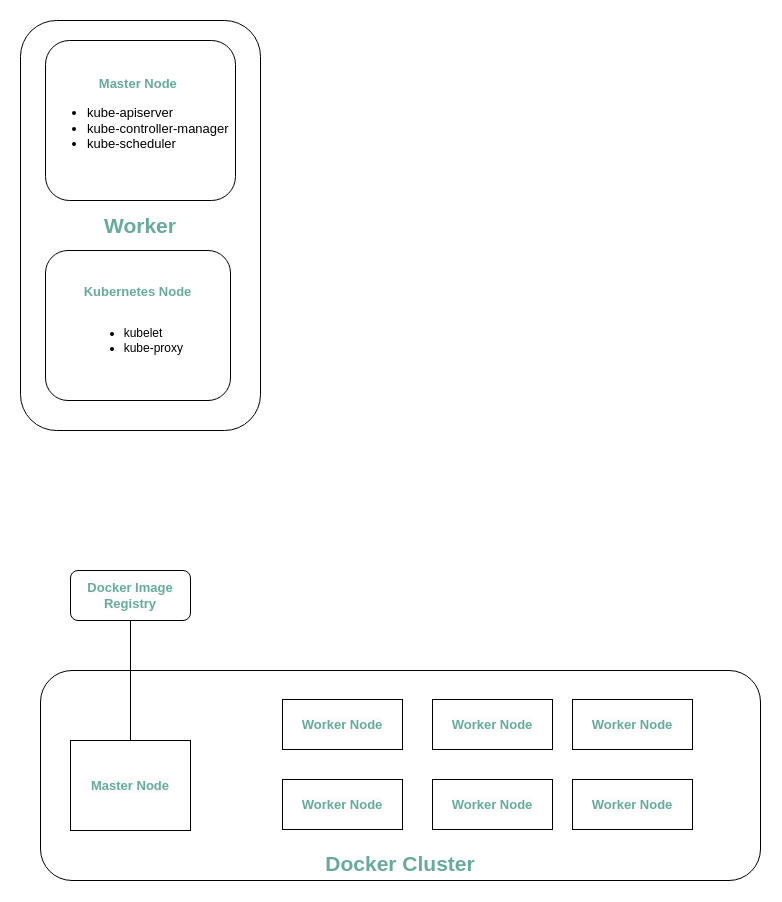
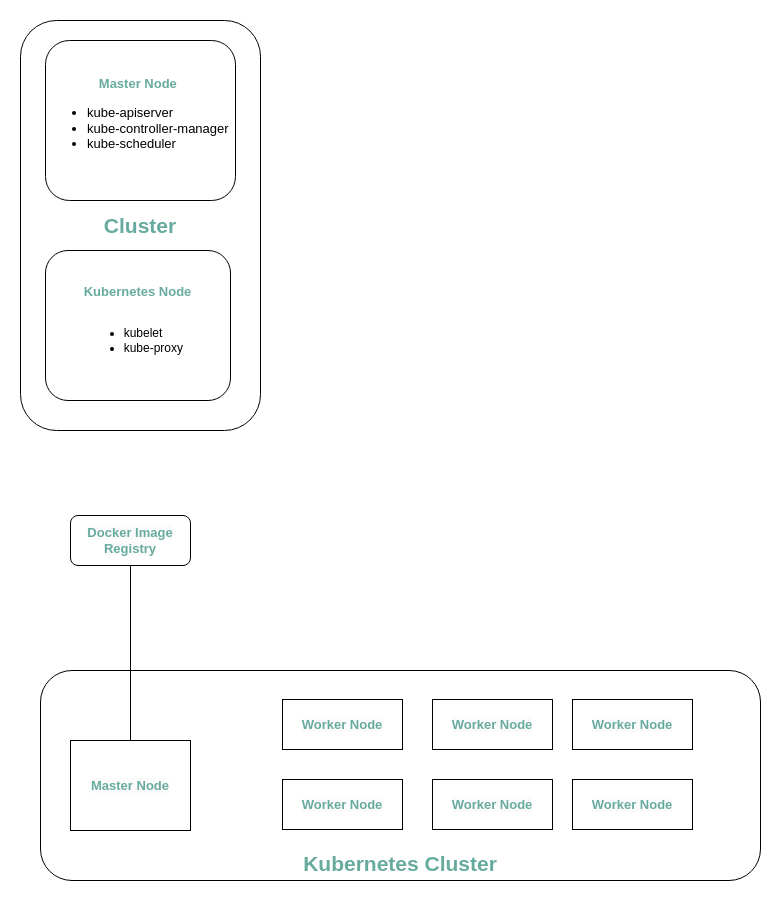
  <mxCell id="0" />
  <mxCell id="1" parent="0" />
- <mxCell id="2" value="&lt;font style=&quot;font-size: 21px;&quot;&gt;Worker&lt;/font&gt;" style="rounded=1;whiteSpace=wrap;html=1;fontColor=#67AB9F;fontStyle=1" vertex="1" parent="1"><mxGeometry x="20" y="20" width="240" height="410" as="geometry" /></mxCell>
+ <mxCell id="2" value="&lt;font style=&quot;font-size: 21px;&quot;&gt;Cluster&lt;/font&gt;" style="rounded=1;whiteSpace=wrap;html=1;fontColor=#67AB9F;fontStyle=1" vertex="1" parent="1"><mxGeometry x="20" y="20" width="240" height="410" as="geometry" /></mxCell>
  <mxCell id="3" value="&lt;div style=&quot;&quot;&gt;&lt;span style=&quot;background-color: initial;&quot;&gt;&lt;font color=&quot;#67ab9f&quot; style=&quot;font-size: 13px;&quot;&gt;&lt;b&gt;Kubernetes Node&lt;/b&gt;&lt;/font&gt;&lt;/span&gt;&lt;/div&gt;&lt;div style=&quot;&quot;&gt;&lt;span style=&quot;background-color: initial; text-align: left;&quot;&gt;&lt;br&gt;&lt;/span&gt;&lt;/div&gt;&lt;div&gt;&lt;ul&gt;&lt;li style=&quot;text-align: left;&quot;&gt;&lt;span style=&quot;background-color: initial;&quot;&gt;kubelet&lt;/span&gt;&lt;/li&gt;&lt;li style=&quot;text-align: left;&quot;&gt;&lt;span style=&quot;background-color: initial;&quot;&gt;kube-proxy&lt;/span&gt;&lt;/li&gt;&lt;/ul&gt;&lt;/div&gt;" style="rounded=1;whiteSpace=wrap;html=1;align=center;" vertex="1" parent="1"><mxGeometry x="45" y="250" width="185" height="150" as="geometry" /></mxCell>
  <mxCell id="4" value="&lt;div style=&quot;text-align: center; font-size: 13px;&quot;&gt;&lt;span style=&quot;background-color: initial; font-size: 13px;&quot;&gt;&lt;font color=&quot;#67ab9f&quot; style=&quot;font-size: 13px;&quot;&gt;&lt;b style=&quot;font-size: 13px;&quot;&gt;Master Node&lt;/b&gt;&lt;/font&gt;&lt;/span&gt;&lt;/div&gt;&lt;div style=&quot;font-size: 13px;&quot;&gt;&lt;ul style=&quot;font-size: 13px;&quot;&gt;&lt;li style=&quot;font-size: 13px;&quot;&gt;kube-apiserver&lt;/li&gt;&lt;li style=&quot;font-size: 13px;&quot;&gt;kube-controller-manager&lt;/li&gt;&lt;li style=&quot;font-size: 13px;&quot;&gt;kube-scheduler&lt;/li&gt;&lt;/ul&gt;&lt;/div&gt;" style="rounded=1;whiteSpace=wrap;html=1;align=left;fontSize=13;" vertex="1" parent="1"><mxGeometry x="45" y="40" width="190" height="160" as="geometry" /></mxCell>
- <mxCell id="5" value="&lt;div&gt;&lt;font style=&quot;font-size: 21px;&quot;&gt;&lt;br&gt;&lt;/font&gt;&lt;/div&gt;&lt;font style=&quot;font-size: 21px;&quot;&gt;&lt;div&gt;&lt;font style=&quot;font-size: 21px;&quot;&gt;&lt;br&gt;&lt;/font&gt;&lt;/div&gt;&lt;div&gt;&lt;font style=&quot;font-size: 21px;&quot;&gt;&lt;br&gt;&lt;/font&gt;&lt;/div&gt;&lt;div&gt;&lt;font style=&quot;font-size: 21px;&quot;&gt;&lt;br&gt;&lt;/font&gt;&lt;/div&gt;&lt;div&gt;&lt;font style=&quot;font-size: 21px;&quot;&gt;&lt;br&gt;&lt;/font&gt;&lt;/div&gt;&lt;div&gt;&lt;font style=&quot;font-size: 21px;&quot;&gt;&lt;br&gt;&lt;/font&gt;&lt;/div&gt;&lt;div&gt;&lt;font style=&quot;font-size: 21px;&quot;&gt;&lt;br&gt;&lt;/font&gt;&lt;/div&gt;Docker Cluster&lt;/font&gt;" style="rounded=1;whiteSpace=wrap;html=1;fontColor=#67AB9F;fontStyle=1" vertex="1" parent="1"><mxGeometry x="40" y="670" width="720" height="210" as="geometry" /></mxCell>
+ <mxCell id="5" value="&lt;div&gt;&lt;font style=&quot;font-size: 21px;&quot;&gt;&lt;br&gt;&lt;/font&gt;&lt;/div&gt;&lt;font style=&quot;font-size: 21px;&quot;&gt;&lt;div&gt;&lt;font style=&quot;font-size: 21px;&quot;&gt;&lt;br&gt;&lt;/font&gt;&lt;/div&gt;&lt;div&gt;&lt;font style=&quot;font-size: 21px;&quot;&gt;&lt;br&gt;&lt;/font&gt;&lt;/div&gt;&lt;div&gt;&lt;font style=&quot;font-size: 21px;&quot;&gt;&lt;br&gt;&lt;/font&gt;&lt;/div&gt;&lt;div&gt;&lt;font style=&quot;font-size: 21px;&quot;&gt;&lt;br&gt;&lt;/font&gt;&lt;/div&gt;&lt;div&gt;&lt;font style=&quot;font-size: 21px;&quot;&gt;&lt;br&gt;&lt;/font&gt;&lt;/div&gt;&lt;div&gt;&lt;font style=&quot;font-size: 21px;&quot;&gt;&lt;br&gt;&lt;/font&gt;&lt;/div&gt;Kubernetes Cluster&lt;/font&gt;" style="rounded=1;whiteSpace=wrap;html=1;fontColor=#67AB9F;fontStyle=1" vertex="1" parent="1"><mxGeometry x="40" y="670" width="720" height="210" as="geometry" /></mxCell>
  <mxCell id="6" value="" style="edgeStyle=orthogonalEdgeStyle;rounded=0;orthogonalLoop=1;jettySize=auto;html=1;endArrow=none;" edge="1" parent="1" source="7" target="8"><mxGeometry relative="1" as="geometry" /></mxCell>
  <mxCell id="7" value="&lt;b style=&quot;forced-color-adjust: none; color: rgb(103, 171, 159); font-family: Helvetica; font-size: 13px; font-style: normal; font-variant-ligatures: normal; font-variant-caps: normal; letter-spacing: normal; orphans: 2; text-align: center; text-indent: 0px; text-transform: none; widows: 2; word-spacing: 0px; -webkit-text-stroke-width: 0px; white-space: normal; background-color: rgb(251, 251, 251); text-decoration-thickness: initial; text-decoration-style: initial; text-decoration-color: initial;&quot;&gt;Master Node&lt;/b&gt;" style="whiteSpace=wrap;html=1;rounded=0;" vertex="1" parent="1"><mxGeometry x="70" y="740" width="120" height="90" as="geometry" /></mxCell>
- <mxCell id="8" value="&lt;b style=&quot;forced-color-adjust: none; color: rgb(103, 171, 159); font-family: Helvetica; font-size: 13px; font-style: normal; font-variant-ligatures: normal; font-variant-caps: normal; letter-spacing: normal; orphans: 2; text-align: center; text-indent: 0px; text-transform: none; widows: 2; word-spacing: 0px; -webkit-text-stroke-width: 0px; white-space: normal; background-color: rgb(251, 251, 251); text-decoration-thickness: initial; text-decoration-style: initial; text-decoration-color: initial;&quot;&gt;Docker Image Registry&lt;/b&gt;" style="rounded=1;whiteSpace=wrap;html=1;" vertex="1" parent="1"><mxGeometry x="70" y="570" width="120" height="50" as="geometry" /></mxCell>
+ <mxCell id="8" value="&lt;b style=&quot;forced-color-adjust: none; color: rgb(103, 171, 159); font-family: Helvetica; font-size: 13px; font-style: normal; font-variant-ligatures: normal; font-variant-caps: normal; letter-spacing: normal; orphans: 2; text-align: center; text-indent: 0px; text-transform: none; widows: 2; word-spacing: 0px; -webkit-text-stroke-width: 0px; white-space: normal; background-color: rgb(251, 251, 251); text-decoration-thickness: initial; text-decoration-style: initial; text-decoration-color: initial;&quot;&gt;Docker Image Registry&lt;/b&gt;" style="rounded=1;whiteSpace=wrap;html=1;" vertex="1" parent="1"><mxGeometry x="70" y="515" width="120" height="50" as="geometry" /></mxCell>
  <mxCell id="9" value="&lt;b style=&quot;forced-color-adjust: none; color: rgb(103, 171, 159); font-family: Helvetica; font-size: 13px; font-style: normal; font-variant-ligatures: normal; font-variant-caps: normal; letter-spacing: normal; orphans: 2; text-align: center; text-indent: 0px; text-transform: none; widows: 2; word-spacing: 0px; -webkit-text-stroke-width: 0px; white-space: normal; background-color: rgb(251, 251, 251); text-decoration-thickness: initial; text-decoration-style: initial; text-decoration-color: initial;&quot;&gt;Worker Node&lt;/b&gt;" style="rounded=1;whiteSpace=wrap;html=1;arcSize=0;" vertex="1" parent="1"><mxGeometry x="282" y="699" width="120" height="50" as="geometry" /></mxCell>
  <mxCell id="10" value="&lt;b style=&quot;forced-color-adjust: none; color: rgb(103, 171, 159); font-family: Helvetica; font-size: 13px; font-style: normal; font-variant-ligatures: normal; font-variant-caps: normal; letter-spacing: normal; orphans: 2; text-align: center; text-indent: 0px; text-transform: none; widows: 2; word-spacing: 0px; -webkit-text-stroke-width: 0px; white-space: normal; background-color: rgb(251, 251, 251); text-decoration-thickness: initial; text-decoration-style: initial; text-decoration-color: initial;&quot;&gt;Worker Node&lt;/b&gt;" style="rounded=1;whiteSpace=wrap;html=1;arcSize=0;" vertex="1" parent="1"><mxGeometry x="572" y="699" width="120" height="50" as="geometry" /></mxCell>
  <mxCell id="11" value="&lt;b style=&quot;forced-color-adjust: none; color: rgb(103, 171, 159); font-family: Helvetica; font-size: 13px; font-style: normal; font-variant-ligatures: normal; font-variant-caps: normal; letter-spacing: normal; orphans: 2; text-align: center; text-indent: 0px; text-transform: none; widows: 2; word-spacing: 0px; -webkit-text-stroke-width: 0px; white-space: normal; background-color: rgb(251, 251, 251); text-decoration-thickness: initial; text-decoration-style: initial; text-decoration-color: initial;&quot;&gt;Worker Node&lt;/b&gt;" style="rounded=1;whiteSpace=wrap;html=1;arcSize=0;" vertex="1" parent="1"><mxGeometry x="432" y="699" width="120" height="50" as="geometry" /></mxCell>
  <mxCell id="12" value="&lt;b style=&quot;forced-color-adjust: none; color: rgb(103, 171, 159); font-family: Helvetica; font-size: 13px; font-style: normal; font-variant-ligatures: normal; font-variant-caps: normal; letter-spacing: normal; orphans: 2; text-align: center; text-indent: 0px; text-transform: none; widows: 2; word-spacing: 0px; -webkit-text-stroke-width: 0px; white-space: normal; background-color: rgb(251, 251, 251); text-decoration-thickness: initial; text-decoration-style: initial; text-decoration-color: initial;&quot;&gt;Worker Node&lt;/b&gt;" style="rounded=1;whiteSpace=wrap;html=1;arcSize=0;" vertex="1" parent="1"><mxGeometry x="282" y="779" width="120" height="50" as="geometry" /></mxCell>
  <mxCell id="13" value="&lt;b style=&quot;forced-color-adjust: none; color: rgb(103, 171, 159); font-family: Helvetica; font-size: 13px; font-style: normal; font-variant-ligatures: normal; font-variant-caps: normal; letter-spacing: normal; orphans: 2; text-align: center; text-indent: 0px; text-transform: none; widows: 2; word-spacing: 0px; -webkit-text-stroke-width: 0px; white-space: normal; background-color: rgb(251, 251, 251); text-decoration-thickness: initial; text-decoration-style: initial; text-decoration-color: initial;&quot;&gt;Worker Node&lt;/b&gt;" style="rounded=1;whiteSpace=wrap;html=1;arcSize=0;" vertex="1" parent="1"><mxGeometry x="432" y="779" width="120" height="50" as="geometry" /></mxCell>
  <mxCell id="14" value="&lt;b style=&quot;forced-color-adjust: none; color: rgb(103, 171, 159); font-family: Helvetica; font-size: 13px; font-style: normal; font-variant-ligatures: normal; font-variant-caps: normal; letter-spacing: normal; orphans: 2; text-align: center; text-indent: 0px; text-transform: none; widows: 2; word-spacing: 0px; -webkit-text-stroke-width: 0px; white-space: normal; background-color: rgb(251, 251, 251); text-decoration-thickness: initial; text-decoration-style: initial; text-decoration-color: initial;&quot;&gt;Worker Node&lt;/b&gt;" style="rounded=1;whiteSpace=wrap;html=1;arcSize=0;" vertex="1" parent="1"><mxGeometry x="572" y="779" width="120" height="50" as="geometry" /></mxCell>
